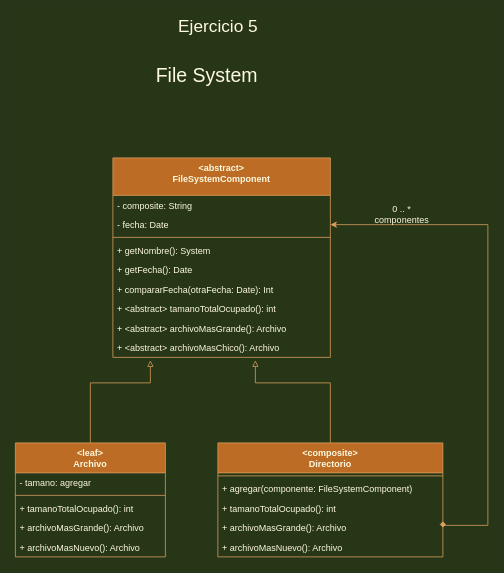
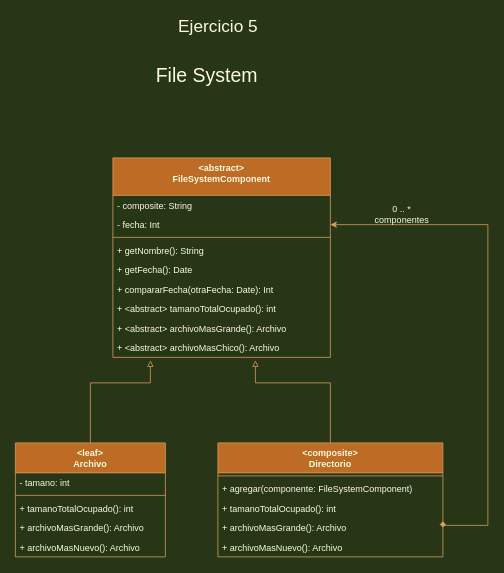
  <mxCell id="0" />
  <mxCell id="1" parent="0" />
  <mxCell id="2" value="&lt;abstract&gt;&#10;FileSystemComponent" style="swimlane;fontStyle=1;align=center;verticalAlign=top;childLayout=stackLayout;horizontal=1;startSize=50;horizontalStack=0;resizeParent=1;resizeParentMax=0;resizeLast=0;collapsible=1;marginBottom=0;fillColor=#BC6C25;strokeColor=#DDA15E;fontColor=#FEFAE0;" parent="1" vertex="1"><mxGeometry x="150" y="210" width="290" height="266" as="geometry" /></mxCell>
  <mxCell id="3" value="- composite: String" style="text;strokeColor=none;fillColor=none;align=left;verticalAlign=top;spacingLeft=4;spacingRight=4;overflow=hidden;rotatable=0;points=[[0,0.5],[1,0.5]];portConstraint=eastwest;fontColor=#FEFAE0;" parent="2" vertex="1"><mxGeometry y="50" width="290" height="26" as="geometry" /></mxCell>
- <mxCell id="4" value="- fecha: Date" style="text;strokeColor=none;fillColor=none;align=left;verticalAlign=top;spacingLeft=4;spacingRight=4;overflow=hidden;rotatable=0;points=[[0,0.5],[1,0.5]];portConstraint=eastwest;fontColor=#FEFAE0;" parent="2" vertex="1"><mxGeometry y="76" width="290" height="26" as="geometry" /></mxCell>
+ <mxCell id="4" value="- fecha: Int" style="text;strokeColor=none;fillColor=none;align=left;verticalAlign=top;spacingLeft=4;spacingRight=4;overflow=hidden;rotatable=0;points=[[0,0.5],[1,0.5]];portConstraint=eastwest;fontColor=#FEFAE0;" parent="2" vertex="1"><mxGeometry y="76" width="290" height="26" as="geometry" /></mxCell>
  <mxCell id="5" value="" style="line;strokeWidth=1;fillColor=none;align=left;verticalAlign=middle;spacingTop=-1;spacingLeft=3;spacingRight=3;rotatable=0;labelPosition=right;points=[];portConstraint=eastwest;labelBackgroundColor=#283618;strokeColor=#DDA15E;fontColor=#FEFAE0;" parent="2" vertex="1"><mxGeometry y="102" width="290" height="8" as="geometry" /></mxCell>
- <mxCell id="6" value="+ getNombre(): System" style="text;strokeColor=none;fillColor=none;align=left;verticalAlign=top;spacingLeft=4;spacingRight=4;overflow=hidden;rotatable=0;points=[[0,0.5],[1,0.5]];portConstraint=eastwest;fontColor=#FEFAE0;" parent="2" vertex="1"><mxGeometry y="110" width="290" height="26" as="geometry" /></mxCell>
+ <mxCell id="6" value="+ getNombre(): String" style="text;strokeColor=none;fillColor=none;align=left;verticalAlign=top;spacingLeft=4;spacingRight=4;overflow=hidden;rotatable=0;points=[[0,0.5],[1,0.5]];portConstraint=eastwest;fontColor=#FEFAE0;" parent="2" vertex="1"><mxGeometry y="110" width="290" height="26" as="geometry" /></mxCell>
  <mxCell id="7" value="+ getFecha(): Date" style="text;strokeColor=none;fillColor=none;align=left;verticalAlign=top;spacingLeft=4;spacingRight=4;overflow=hidden;rotatable=0;points=[[0,0.5],[1,0.5]];portConstraint=eastwest;fontColor=#FEFAE0;" parent="2" vertex="1"><mxGeometry y="136" width="290" height="26" as="geometry" /></mxCell>
  <mxCell id="8" value="+ compararFecha(otraFecha: Date): Int" style="text;strokeColor=none;fillColor=none;align=left;verticalAlign=top;spacingLeft=4;spacingRight=4;overflow=hidden;rotatable=0;points=[[0,0.5],[1,0.5]];portConstraint=eastwest;fontColor=#FEFAE0;" parent="2" vertex="1"><mxGeometry y="162" width="290" height="26" as="geometry" /></mxCell>
  <mxCell id="9" value="+ &lt;abstract&gt; tamanoTotalOcupado(): int" style="text;strokeColor=none;fillColor=none;align=left;verticalAlign=top;spacingLeft=4;spacingRight=4;overflow=hidden;rotatable=0;points=[[0,0.5],[1,0.5]];portConstraint=eastwest;fontColor=#FEFAE0;" parent="2" vertex="1"><mxGeometry y="188" width="290" height="26" as="geometry" /></mxCell>
  <mxCell id="10" value="+ &lt;abstract&gt; archivoMasGrande(): Archivo" style="text;strokeColor=none;fillColor=none;align=left;verticalAlign=top;spacingLeft=4;spacingRight=4;overflow=hidden;rotatable=0;points=[[0,0.5],[1,0.5]];portConstraint=eastwest;fontColor=#FEFAE0;" parent="2" vertex="1"><mxGeometry y="214" width="290" height="26" as="geometry" /></mxCell>
  <mxCell id="11" value="+ &lt;abstract&gt; archivoMasChico(): Archivo" style="text;strokeColor=none;fillColor=none;align=left;verticalAlign=top;spacingLeft=4;spacingRight=4;overflow=hidden;rotatable=0;points=[[0,0.5],[1,0.5]];portConstraint=eastwest;fontColor=#FEFAE0;" parent="2" vertex="1"><mxGeometry y="240" width="290" height="26" as="geometry" /></mxCell>
  <mxCell id="12" style="edgeStyle=orthogonalEdgeStyle;rounded=0;orthogonalLoop=1;jettySize=auto;html=1;endArrow=block;endFill=0;labelBackgroundColor=#283618;strokeColor=#DDA15E;fontColor=#FEFAE0;" parent="1" source="13" edge="1"><mxGeometry relative="1" as="geometry"><mxPoint x="200" y="480" as="targetPoint" /><Array as="points"><mxPoint x="120" y="510" /><mxPoint x="200" y="510" /></Array></mxGeometry></mxCell>
  <mxCell id="13" value="&lt;leaf&gt;&#10;Archivo" style="swimlane;fontStyle=1;align=center;verticalAlign=top;childLayout=stackLayout;horizontal=1;startSize=40;horizontalStack=0;resizeParent=1;resizeParentMax=0;resizeLast=0;collapsible=1;marginBottom=0;fillColor=#BC6C25;strokeColor=#DDA15E;fontColor=#FEFAE0;" parent="1" vertex="1"><mxGeometry x="20" y="590" width="200" height="152" as="geometry" /></mxCell>
- <mxCell id="14" value="- tamano: agregar" style="text;strokeColor=none;fillColor=none;align=left;verticalAlign=top;spacingLeft=4;spacingRight=4;overflow=hidden;rotatable=0;points=[[0,0.5],[1,0.5]];portConstraint=eastwest;fontColor=#FEFAE0;" parent="13" vertex="1"><mxGeometry y="40" width="200" height="26" as="geometry" /></mxCell>
+ <mxCell id="14" value="- tamano: int" style="text;strokeColor=none;fillColor=none;align=left;verticalAlign=top;spacingLeft=4;spacingRight=4;overflow=hidden;rotatable=0;points=[[0,0.5],[1,0.5]];portConstraint=eastwest;fontColor=#FEFAE0;" parent="13" vertex="1"><mxGeometry y="40" width="200" height="26" as="geometry" /></mxCell>
  <mxCell id="15" value="" style="line;strokeWidth=1;fillColor=none;align=left;verticalAlign=middle;spacingTop=-1;spacingLeft=3;spacingRight=3;rotatable=0;labelPosition=right;points=[];portConstraint=eastwest;labelBackgroundColor=#283618;strokeColor=#DDA15E;fontColor=#FEFAE0;" parent="13" vertex="1"><mxGeometry y="66" width="200" height="8" as="geometry" /></mxCell>
  <mxCell id="16" value="+ tamanoTotalOcupado(): int" style="text;strokeColor=none;fillColor=none;align=left;verticalAlign=top;spacingLeft=4;spacingRight=4;overflow=hidden;rotatable=0;points=[[0,0.5],[1,0.5]];portConstraint=eastwest;fontColor=#FEFAE0;" parent="13" vertex="1"><mxGeometry y="74" width="200" height="26" as="geometry" /></mxCell>
  <mxCell id="17" value="+ archivoMasGrande(): Archivo" style="text;strokeColor=none;fillColor=none;align=left;verticalAlign=top;spacingLeft=4;spacingRight=4;overflow=hidden;rotatable=0;points=[[0,0.5],[1,0.5]];portConstraint=eastwest;fontColor=#FEFAE0;" parent="13" vertex="1"><mxGeometry y="100" width="200" height="26" as="geometry" /></mxCell>
  <mxCell id="18" value="+ archivoMasNuevo(): Archivo" style="text;strokeColor=none;fillColor=none;align=left;verticalAlign=top;spacingLeft=4;spacingRight=4;overflow=hidden;rotatable=0;points=[[0,0.5],[1,0.5]];portConstraint=eastwest;fontColor=#FEFAE0;" parent="13" vertex="1"><mxGeometry y="126" width="200" height="26" as="geometry" /></mxCell>
  <mxCell id="19" style="edgeStyle=orthogonalEdgeStyle;rounded=0;orthogonalLoop=1;jettySize=auto;html=1;endArrow=block;endFill=0;labelBackgroundColor=#283618;strokeColor=#DDA15E;fontColor=#FEFAE0;" parent="1" source="20" edge="1"><mxGeometry relative="1" as="geometry"><mxPoint x="340" y="480" as="targetPoint" /><Array as="points"><mxPoint x="440" y="510" /><mxPoint x="340" y="510" /></Array></mxGeometry></mxCell>
  <mxCell id="20" value="&lt;composite&gt;&#10;Directorio" style="swimlane;fontStyle=1;align=center;verticalAlign=top;childLayout=stackLayout;horizontal=1;startSize=40;horizontalStack=0;resizeParent=1;resizeParentMax=0;resizeLast=0;collapsible=1;marginBottom=0;fillColor=#BC6C25;strokeColor=#DDA15E;fontColor=#FEFAE0;" parent="1" vertex="1"><mxGeometry x="290" y="590" width="300" height="152" as="geometry" /></mxCell>
  <mxCell id="21" value="" style="line;strokeWidth=1;fillColor=none;align=left;verticalAlign=middle;spacingTop=-1;spacingLeft=3;spacingRight=3;rotatable=0;labelPosition=right;points=[];portConstraint=eastwest;labelBackgroundColor=#283618;strokeColor=#DDA15E;fontColor=#FEFAE0;" parent="20" vertex="1"><mxGeometry y="40" width="300" height="8" as="geometry" /></mxCell>
  <mxCell id="22" value="+ agregar(componente: FileSystemComponent)" style="text;strokeColor=none;fillColor=none;align=left;verticalAlign=top;spacingLeft=4;spacingRight=4;overflow=hidden;rotatable=0;points=[[0,0.5],[1,0.5]];portConstraint=eastwest;fontColor=#FEFAE0;" parent="20" vertex="1"><mxGeometry y="48" width="300" height="26" as="geometry" /></mxCell>
  <mxCell id="23" value="+ tamanoTotalOcupado(): int" style="text;strokeColor=none;fillColor=none;align=left;verticalAlign=top;spacingLeft=4;spacingRight=4;overflow=hidden;rotatable=0;points=[[0,0.5],[1,0.5]];portConstraint=eastwest;fontColor=#FEFAE0;" parent="20" vertex="1"><mxGeometry y="74" width="300" height="26" as="geometry" /></mxCell>
  <mxCell id="24" value="+ archivoMasGrande(): Archivo" style="text;strokeColor=none;fillColor=none;align=left;verticalAlign=top;spacingLeft=4;spacingRight=4;overflow=hidden;rotatable=0;points=[[0,0.5],[1,0.5]];portConstraint=eastwest;fontColor=#FEFAE0;" parent="20" vertex="1"><mxGeometry y="100" width="300" height="26" as="geometry" /></mxCell>
  <mxCell id="25" value="+ archivoMasNuevo(): Archivo" style="text;strokeColor=none;fillColor=none;align=left;verticalAlign=top;spacingLeft=4;spacingRight=4;overflow=hidden;rotatable=0;points=[[0,0.5],[1,0.5]];portConstraint=eastwest;fontColor=#FEFAE0;" parent="20" vertex="1"><mxGeometry y="126" width="300" height="26" as="geometry" /></mxCell>
  <mxCell id="26" style="edgeStyle=orthogonalEdgeStyle;rounded=0;orthogonalLoop=1;jettySize=auto;html=1;entryX=1;entryY=0.5;entryDx=0;entryDy=0;exitX=1;exitY=0.5;exitDx=0;exitDy=0;endArrow=classic;endFill=1;startArrow=diamond;startFill=1;labelBackgroundColor=#283618;strokeColor=#DDA15E;fontColor=#FEFAE0;" parent="1" source="24" target="4" edge="1"><mxGeometry relative="1" as="geometry"><mxPoint x="580" y="680" as="sourcePoint" /><Array as="points"><mxPoint x="590" y="700" /><mxPoint x="650" y="700" /><mxPoint x="650" y="299" /></Array></mxGeometry></mxCell>
  <mxCell id="27" value="0 .. *&lt;br&gt;componentes" style="text;html=1;align=center;verticalAlign=middle;resizable=0;points=[];autosize=1;strokeColor=none;fillColor=none;fontColor=#FEFAE0;" parent="1" vertex="1"><mxGeometry x="490" y="270" width="90" height="30" as="geometry" /></mxCell>
  <mxCell id="28" value="Ejercicio 5" style="text;html=1;align=center;verticalAlign=middle;resizable=0;points=[];autosize=1;strokeColor=none;fillColor=none;fontSize=23;fontColor=#FEFAE0;" parent="1" vertex="1"><mxGeometry x="230" y="20" width="120" height="30" as="geometry" /></mxCell>
  <mxCell id="29" value="File System" style="text;html=1;align=center;verticalAlign=middle;resizable=0;points=[];autosize=1;strokeColor=none;fillColor=none;fontSize=26;fontColor=#FEFAE0;" parent="1" vertex="1"><mxGeometry x="200" y="80" width="150" height="40" as="geometry" /></mxCell>
